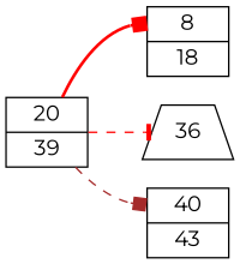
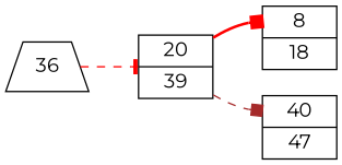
  digraph {
    fontname=Montserrat
    rankdir=LR
    node [fillcolor=white fontname=Montserrat shape=record style=filled]
    edge [arrowhead=box color=red fontname=Montserrat style=dashed]
    n1 [label="20 | 39"]
    n2 [label="<8>8 | <18>18"]
    n3 [label=36 shape=trapezium]
-   n4 [label="<x> 40 | 43"]
+   n4 [label="<x> 40 | 47"]
    n1 -> n2 [headport=8 style=bold]
-   n1 -> n3 [arrowhead=tee]
+   n3 -> n1 [arrowhead=tee]
    n1 -> n4 [color=brown headport=x]
  }
